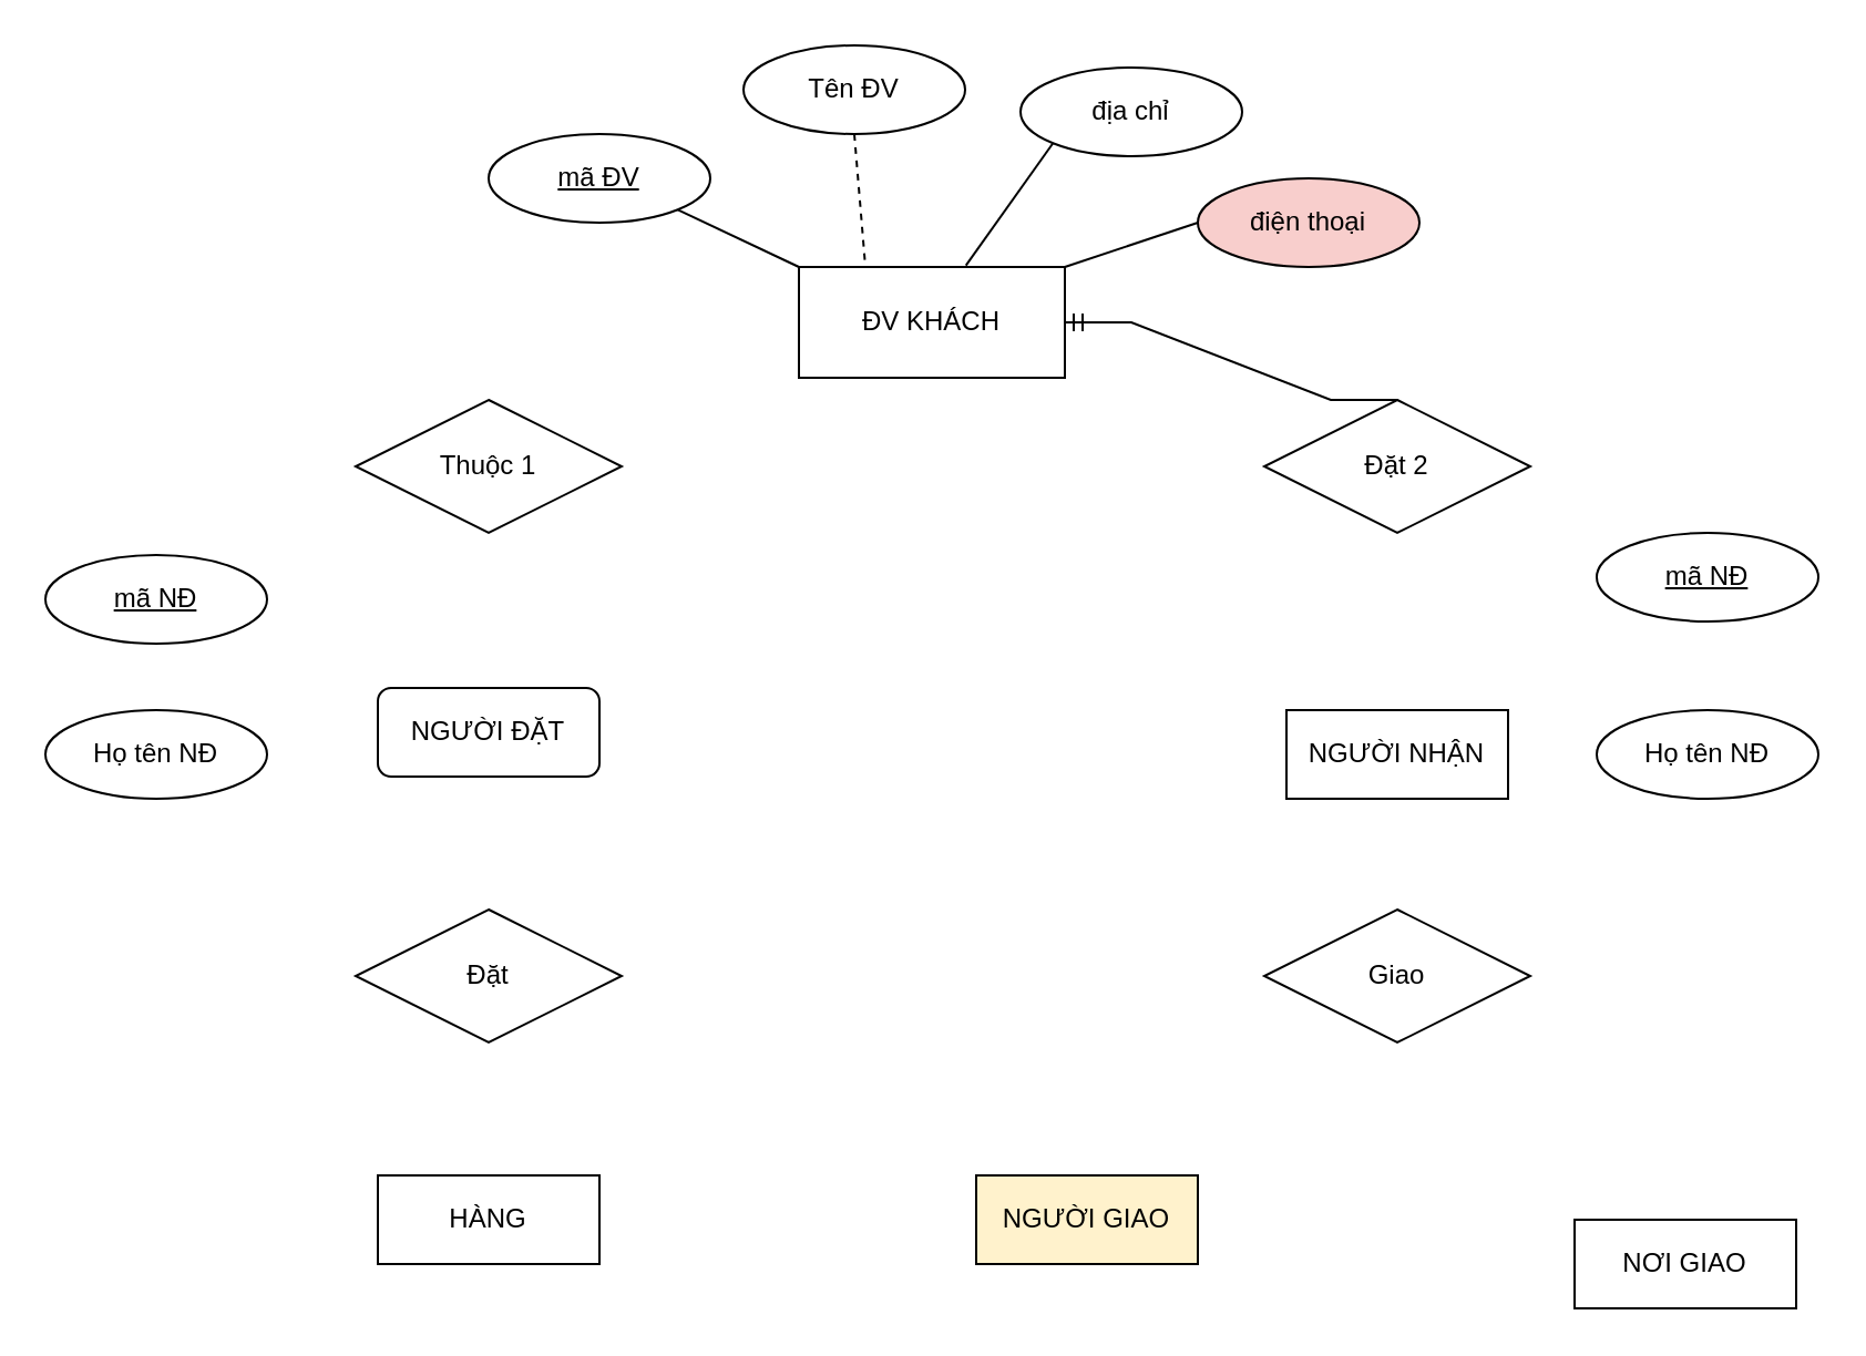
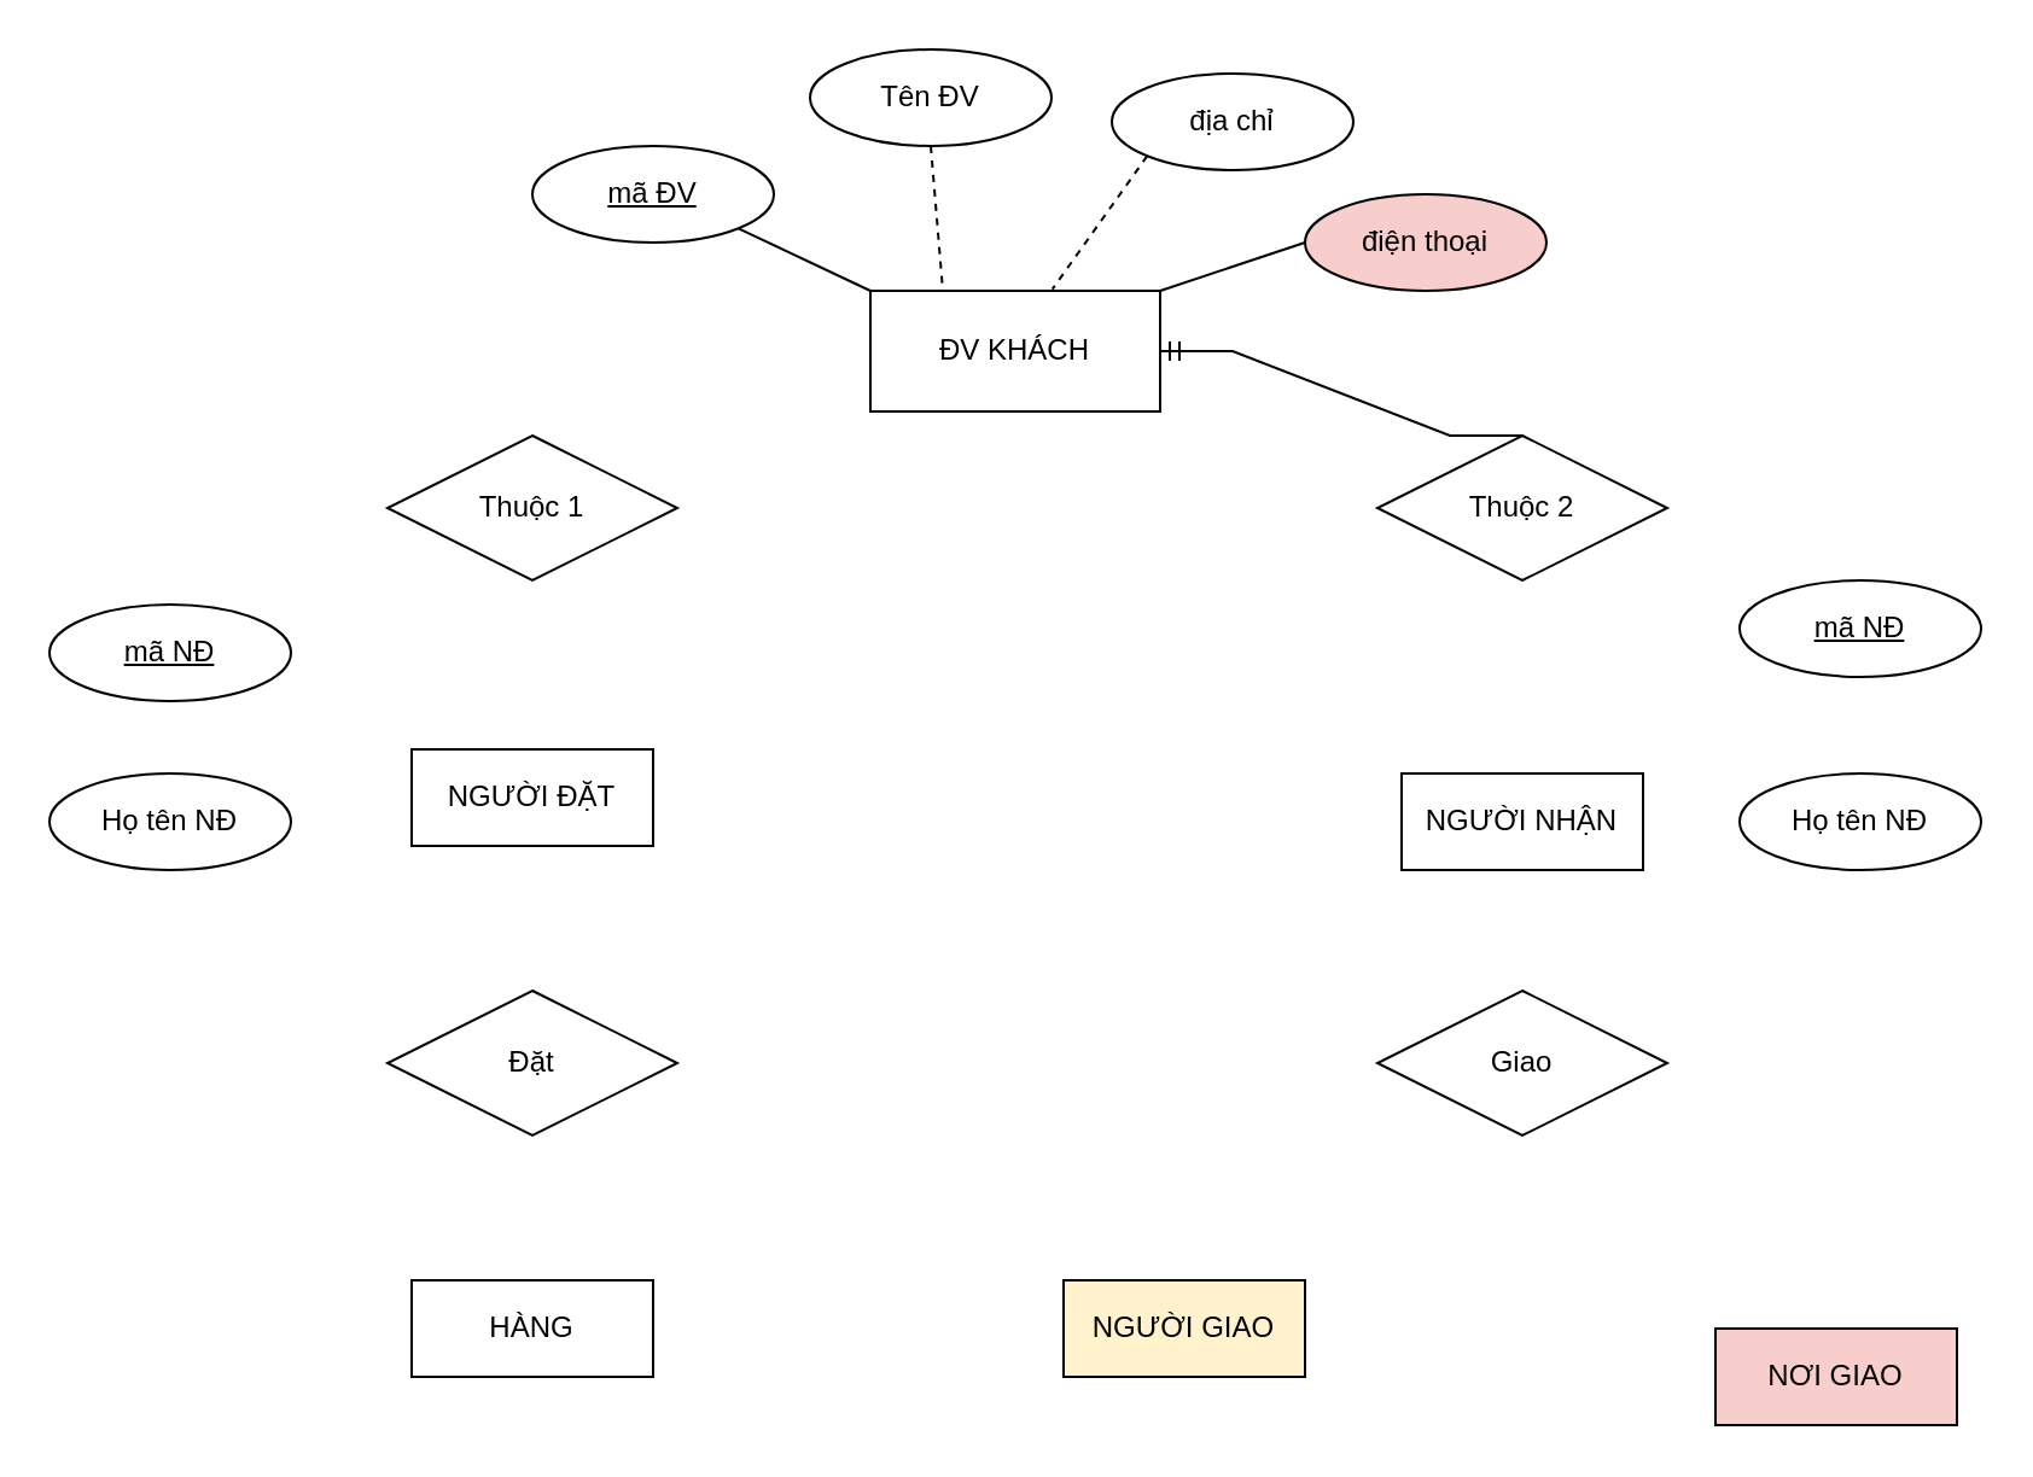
  <mxCell id="0" />
  <mxCell id="1" parent="0" />
  <mxCell id="2" value="ĐV KHÁCH" style="whiteSpace=wrap;html=1;align=center;" vertex="1" parent="1"><mxGeometry x="360" y="120" width="120" height="50" as="geometry" /></mxCell>
  <mxCell id="3" value="mã ĐV" style="ellipse;whiteSpace=wrap;html=1;align=center;fontStyle=4;" vertex="1" parent="1"><mxGeometry x="220" y="60" width="100" height="40" as="geometry" /></mxCell>
  <mxCell id="4" value="Tên ĐV" style="ellipse;whiteSpace=wrap;html=1;align=center;" vertex="1" parent="1"><mxGeometry x="335" y="20" width="100" height="40" as="geometry" /></mxCell>
  <mxCell id="5" value="địa chỉ" style="ellipse;whiteSpace=wrap;html=1;align=center;" vertex="1" parent="1"><mxGeometry x="460" y="30" width="100" height="40" as="geometry" /></mxCell>
  <mxCell id="6" value="điện thoại" style="ellipse;whiteSpace=wrap;html=1;align=center;fillColor=#f8cecc;" vertex="1" parent="1"><mxGeometry x="540" y="80" width="100" height="40" as="geometry" /></mxCell>
  <mxCell id="7" value="" style="endArrow=none;html=1;rounded=0;exitX=1;exitY=1;exitDx=0;exitDy=0;" edge="1" parent="1" source="3"><mxGeometry relative="1" as="geometry"><mxPoint x="320" y="100" as="sourcePoint" /><mxPoint x="360" y="120" as="targetPoint" /></mxGeometry></mxCell>
  <mxCell id="8" value="" style="endArrow=none;html=1;rounded=0;exitX=0.5;exitY=1;exitDx=0;exitDy=0;entryX=0.25;entryY=0;entryDx=0;entryDy=0;dashed=1;" edge="1" parent="1" source="4" target="2"><mxGeometry relative="1" as="geometry"><mxPoint x="315.355" y="104.142" as="sourcePoint" /><mxPoint x="370" y="130" as="targetPoint" /></mxGeometry></mxCell>
- <mxCell id="9" value="" style="endArrow=none;html=1;rounded=0;exitX=0;exitY=1;exitDx=0;exitDy=0;entryX=0.628;entryY=-0.013;entryDx=0;entryDy=0;entryPerimeter=0;" edge="1" parent="1" source="5" target="2"><mxGeometry relative="1" as="geometry"><mxPoint x="325.355" y="114.142" as="sourcePoint" /><mxPoint x="380" y="140" as="targetPoint" /></mxGeometry></mxCell>
+ <mxCell id="9" value="" style="endArrow=none;html=1;rounded=0;exitX=0;exitY=1;exitDx=0;exitDy=0;entryX=0.628;entryY=-0.013;entryDx=0;entryDy=0;entryPerimeter=0;dashed=1;" edge="1" parent="1" source="5" target="2"><mxGeometry relative="1" as="geometry"><mxPoint x="325.355" y="114.142" as="sourcePoint" /><mxPoint x="380" y="140" as="targetPoint" /></mxGeometry></mxCell>
  <mxCell id="10" value="" style="endArrow=none;html=1;rounded=0;exitX=1;exitY=0;exitDx=0;exitDy=0;entryX=0;entryY=0.5;entryDx=0;entryDy=0;" edge="1" parent="1" source="2" target="6"><mxGeometry relative="1" as="geometry"><mxPoint x="335.355" y="124.142" as="sourcePoint" /><mxPoint x="390" y="150" as="targetPoint" /></mxGeometry></mxCell>
  <mxCell id="11" value="Thuộc 1" style="shape=rhombus;perimeter=rhombusPerimeter;whiteSpace=wrap;html=1;align=center;" vertex="1" parent="1"><mxGeometry x="160" y="180" width="120" height="60" as="geometry" /></mxCell>
- <mxCell id="12" value="Đặt 2" style="shape=rhombus;perimeter=rhombusPerimeter;whiteSpace=wrap;html=1;align=center;" vertex="1" parent="1"><mxGeometry x="570" y="180" width="120" height="60" as="geometry" /></mxCell>
+ <mxCell id="12" value="Thuộc 2" style="shape=rhombus;perimeter=rhombusPerimeter;whiteSpace=wrap;html=1;align=center;" vertex="1" parent="1"><mxGeometry x="570" y="180" width="120" height="60" as="geometry" /></mxCell>
  <mxCell id="13" value="NGƯỜI NHẬN" style="whiteSpace=wrap;html=1;align=center;" vertex="1" parent="1"><mxGeometry x="580" y="320" width="100" height="40" as="geometry" /></mxCell>
- <mxCell id="14" value="NGƯỜI ĐẶT" style="whiteSpace=wrap;html=1;align=center;rounded=1;" vertex="1" parent="1"><mxGeometry x="170" y="310" width="100" height="40" as="geometry" /></mxCell>
+ <mxCell id="14" value="NGƯỜI ĐẶT" style="whiteSpace=wrap;html=1;align=center;" vertex="1" parent="1"><mxGeometry x="170" y="310" width="100" height="40" as="geometry" /></mxCell>
  <mxCell id="15" value="Giao" style="shape=rhombus;perimeter=rhombusPerimeter;whiteSpace=wrap;html=1;align=center;" vertex="1" parent="1"><mxGeometry x="570" y="410" width="120" height="60" as="geometry" /></mxCell>
  <mxCell id="16" value="Đặt" style="shape=rhombus;perimeter=rhombusPerimeter;whiteSpace=wrap;html=1;align=center;" vertex="1" parent="1"><mxGeometry x="160" y="410" width="120" height="60" as="geometry" /></mxCell>
  <mxCell id="17" value="" style="edgeStyle=entityRelationEdgeStyle;fontSize=12;html=1;endArrow=ERmandOne;rounded=0;entryX=1;entryY=0.5;entryDx=0;entryDy=0;exitX=0.5;exitY=0;exitDx=0;exitDy=0;" edge="1" parent="1" source="12" target="2"><mxGeometry width="100" height="100" relative="1" as="geometry"><mxPoint x="300" y="235" as="sourcePoint" /><mxPoint x="560" y="180" as="targetPoint" /></mxGeometry></mxCell>
  <mxCell id="18" value="mã NĐ" style="ellipse;whiteSpace=wrap;html=1;align=center;fontStyle=4;" vertex="1" parent="1"><mxGeometry x="20" y="250" width="100" height="40" as="geometry" /></mxCell>
  <mxCell id="19" value="Họ tên NĐ" style="ellipse;whiteSpace=wrap;html=1;align=center;" vertex="1" parent="1"><mxGeometry x="20" y="320" width="100" height="40" as="geometry" /></mxCell>
  <mxCell id="20" value="mã NĐ" style="ellipse;whiteSpace=wrap;html=1;align=center;fontStyle=4;" vertex="1" parent="1"><mxGeometry x="720" y="240" width="100" height="40" as="geometry" /></mxCell>
  <mxCell id="21" value="Họ tên NĐ" style="ellipse;whiteSpace=wrap;html=1;align=center;" vertex="1" parent="1"><mxGeometry x="720" y="320" width="100" height="40" as="geometry" /></mxCell>
  <mxCell id="22" value="HÀNG" style="whiteSpace=wrap;html=1;align=center;" vertex="1" parent="1"><mxGeometry x="170" y="530" width="100" height="40" as="geometry" /></mxCell>
  <mxCell id="23" value="NGƯỜI GIAO" style="whiteSpace=wrap;html=1;align=center;fillColor=#fff2cc;" vertex="1" parent="1"><mxGeometry x="440" y="530" width="100" height="40" as="geometry" /></mxCell>
- <mxCell id="24" value="NƠI GIAO" style="whiteSpace=wrap;html=1;align=center;" vertex="1" parent="1"><mxGeometry x="710" y="550" width="100" height="40" as="geometry" /></mxCell>
+ <mxCell id="24" value="NƠI GIAO" style="whiteSpace=wrap;html=1;align=center;fillColor=#f8cecc;" vertex="1" parent="1"><mxGeometry x="710" y="550" width="100" height="40" as="geometry" /></mxCell>
